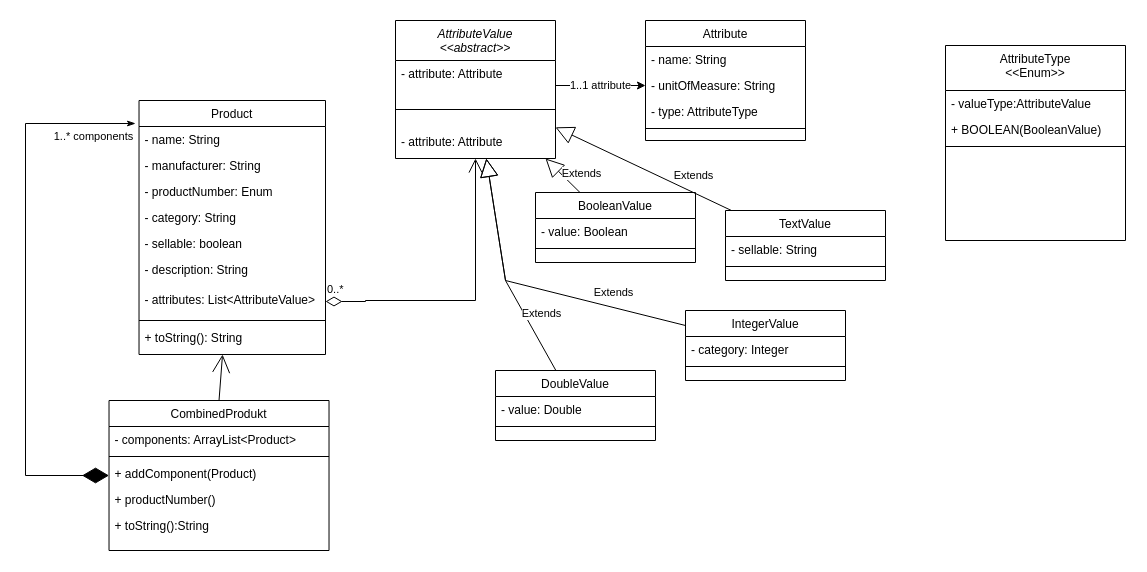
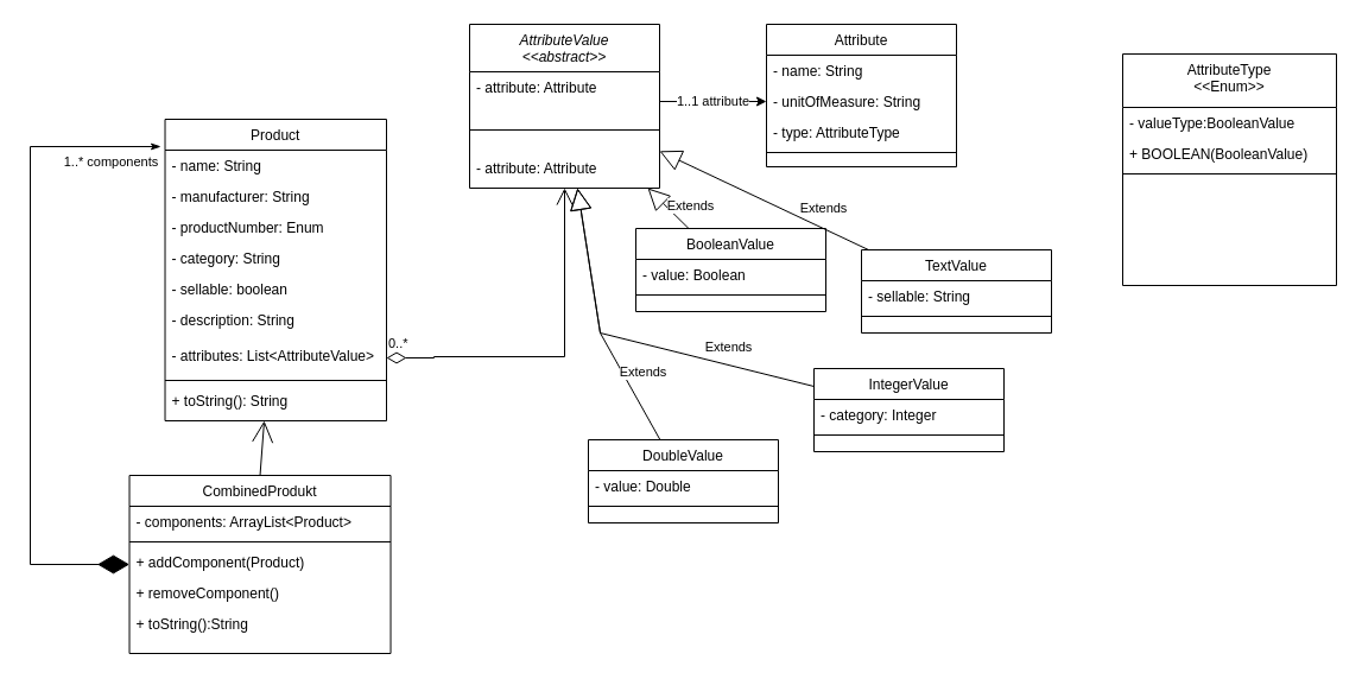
  <mxCell id="0" />
  <mxCell id="1" parent="0" />
  <mxCell id="2" value="CombinedProdukt" style="swimlane;fontStyle=0;align=center;verticalAlign=top;childLayout=stackLayout;horizontal=1;startSize=26;horizontalStack=0;resizeParent=1;resizeLast=0;collapsible=1;marginBottom=0;rounded=0;shadow=0;strokeWidth=1;" parent="1" vertex="1"><mxGeometry x="103.52" y="400" width="220" height="150" as="geometry"><mxRectangle x="550" y="140" width="160" height="26" as="alternateBounds" /></mxGeometry></mxCell>
  <mxCell id="3" value="- components: ArrayList&lt;Product&gt;" style="text;align=left;verticalAlign=top;spacingLeft=4;spacingRight=4;overflow=hidden;rotatable=0;points=[[0,0.5],[1,0.5]];portConstraint=eastwest;" parent="2" vertex="1"><mxGeometry y="26" width="220" height="26" as="geometry" /></mxCell>
  <mxCell id="4" value="" style="line;html=1;strokeWidth=1;align=left;verticalAlign=middle;spacingTop=-1;spacingLeft=3;spacingRight=3;rotatable=0;labelPosition=right;points=[];portConstraint=eastwest;" parent="2" vertex="1"><mxGeometry y="52" width="220" height="8" as="geometry" /></mxCell>
  <mxCell id="5" value="+ addComponent(Product)" style="text;align=left;verticalAlign=top;spacingLeft=4;spacingRight=4;overflow=hidden;rotatable=0;points=[[0,0.5],[1,0.5]];portConstraint=eastwest;" parent="2" vertex="1"><mxGeometry y="60" width="220" height="26" as="geometry" /></mxCell>
- <mxCell id="6" value="+ productNumber()" style="text;align=left;verticalAlign=top;spacingLeft=4;spacingRight=4;overflow=hidden;rotatable=0;points=[[0,0.5],[1,0.5]];portConstraint=eastwest;" parent="2" vertex="1"><mxGeometry y="86" width="220" height="26" as="geometry" /></mxCell>
+ <mxCell id="6" value="+ removeComponent()" style="text;align=left;verticalAlign=top;spacingLeft=4;spacingRight=4;overflow=hidden;rotatable=0;points=[[0,0.5],[1,0.5]];portConstraint=eastwest;" parent="2" vertex="1"><mxGeometry y="86" width="220" height="26" as="geometry" /></mxCell>
  <mxCell id="7" value="+ toString():String" style="text;align=left;verticalAlign=top;spacingLeft=4;spacingRight=4;overflow=hidden;rotatable=0;points=[[0,0.5],[1,0.5]];portConstraint=eastwest;" parent="2" vertex="1"><mxGeometry y="112" width="220" height="26" as="geometry" /></mxCell>
  <mxCell id="8" value="Product" style="swimlane;fontStyle=0;align=center;verticalAlign=top;childLayout=stackLayout;horizontal=1;startSize=26;horizontalStack=0;resizeParent=1;resizeLast=0;collapsible=1;marginBottom=0;rounded=0;shadow=0;strokeWidth=1;" parent="1" vertex="1"><mxGeometry x="133.52" y="100" width="186.48" height="254" as="geometry"><mxRectangle x="550" y="140" width="160" height="26" as="alternateBounds" /></mxGeometry></mxCell>
  <mxCell id="9" value="- name: String" style="text;align=left;verticalAlign=top;spacingLeft=4;spacingRight=4;overflow=hidden;rotatable=0;points=[[0,0.5],[1,0.5]];portConstraint=eastwest;" parent="8" vertex="1"><mxGeometry y="26" width="186.48" height="26" as="geometry" /></mxCell>
  <mxCell id="10" value="- manufacturer: String" style="text;align=left;verticalAlign=top;spacingLeft=4;spacingRight=4;overflow=hidden;rotatable=0;points=[[0,0.5],[1,0.5]];portConstraint=eastwest;rounded=0;shadow=0;html=0;" parent="8" vertex="1"><mxGeometry y="52" width="186.48" height="26" as="geometry" /></mxCell>
  <mxCell id="11" value="- productNumber: Enum" style="text;align=left;verticalAlign=top;spacingLeft=4;spacingRight=4;overflow=hidden;rotatable=0;points=[[0,0.5],[1,0.5]];portConstraint=eastwest;rounded=0;shadow=0;html=0;" parent="8" vertex="1"><mxGeometry y="78" width="186.48" height="26" as="geometry" /></mxCell>
  <mxCell id="12" value="- category: String" style="text;align=left;verticalAlign=top;spacingLeft=4;spacingRight=4;overflow=hidden;rotatable=0;points=[[0,0.5],[1,0.5]];portConstraint=eastwest;rounded=0;shadow=0;html=0;" parent="8" vertex="1"><mxGeometry y="104" width="186.48" height="26" as="geometry" /></mxCell>
  <mxCell id="13" value="- sellable: boolean" style="text;align=left;verticalAlign=top;spacingLeft=4;spacingRight=4;overflow=hidden;rotatable=0;points=[[0,0.5],[1,0.5]];portConstraint=eastwest;rounded=0;shadow=0;html=0;" parent="8" vertex="1"><mxGeometry y="130" width="186.48" height="26" as="geometry" /></mxCell>
  <mxCell id="14" value="- description: String" style="text;align=left;verticalAlign=top;spacingLeft=4;spacingRight=4;overflow=hidden;rotatable=0;points=[[0,0.5],[1,0.5]];portConstraint=eastwest;rounded=0;shadow=0;html=0;" parent="8" vertex="1"><mxGeometry y="156" width="186.48" height="30" as="geometry" /></mxCell>
  <mxCell id="15" value="- attributes: List&lt;AttributeValue&gt;" style="text;align=left;verticalAlign=top;spacingLeft=4;spacingRight=4;overflow=hidden;rotatable=0;points=[[0,0.5],[1,0.5]];portConstraint=eastwest;rounded=0;shadow=0;html=0;" parent="8" vertex="1"><mxGeometry y="186" width="186.48" height="30" as="geometry" /></mxCell>
  <mxCell id="16" value="" style="line;html=1;strokeWidth=1;align=left;verticalAlign=middle;spacingTop=-1;spacingLeft=3;spacingRight=3;rotatable=0;labelPosition=right;points=[];portConstraint=eastwest;" parent="8" vertex="1"><mxGeometry y="216" width="186.48" height="8" as="geometry" /></mxCell>
  <mxCell id="17" value="+ toString(): String" style="text;align=left;verticalAlign=top;spacingLeft=4;spacingRight=4;overflow=hidden;rotatable=0;points=[[0,0.5],[1,0.5]];portConstraint=eastwest;rounded=0;shadow=0;html=0;" parent="8" vertex="1"><mxGeometry y="224" width="186.48" height="30" as="geometry" /></mxCell>
  <mxCell id="18" value="1..* components" style="endArrow=diamondThin;endFill=1;endSize=24;html=1;rounded=0;entryX=0;entryY=0.5;entryDx=0;entryDy=0;edgeStyle=orthogonalEdgeStyle;startArrow=classicThin;startFill=1;" parent="1" target="2" edge="1"><mxGeometry x="-0.846" y="13" width="160" relative="1" as="geometry"><mxPoint x="130" y="123" as="sourcePoint" /><mxPoint x="443.52" y="200" as="targetPoint" /><mxPoint as="offset" /><Array as="points"><mxPoint x="20" y="123" /><mxPoint x="20" y="475" /></Array></mxGeometry></mxCell>
  <mxCell id="19" value="" style="endArrow=open;endSize=16;endFill=0;html=1;rounded=0;strokeWidth=1;exitX=0.5;exitY=0;exitDx=0;exitDy=0;" parent="1" source="2" target="8" edge="1"><mxGeometry width="160" relative="1" as="geometry"><mxPoint x="240" y="370" as="sourcePoint" /><mxPoint x="380" y="310" as="targetPoint" /></mxGeometry></mxCell>
  <mxCell id="20" value="Attribute" style="swimlane;fontStyle=0;align=center;verticalAlign=top;childLayout=stackLayout;horizontal=1;startSize=26;horizontalStack=0;resizeParent=1;resizeLast=0;collapsible=1;marginBottom=0;rounded=0;shadow=0;strokeWidth=1;" parent="1" vertex="1"><mxGeometry x="640" y="20" width="160" height="120" as="geometry"><mxRectangle x="550" y="140" width="160" height="26" as="alternateBounds" /></mxGeometry></mxCell>
  <mxCell id="21" value="- name: String" style="text;align=left;verticalAlign=top;spacingLeft=4;spacingRight=4;overflow=hidden;rotatable=0;points=[[0,0.5],[1,0.5]];portConstraint=eastwest;" parent="20" vertex="1"><mxGeometry y="26" width="160" height="26" as="geometry" /></mxCell>
  <mxCell id="22" value="- unitOfMeasure: String" style="text;align=left;verticalAlign=top;spacingLeft=4;spacingRight=4;overflow=hidden;rotatable=0;points=[[0,0.5],[1,0.5]];portConstraint=eastwest;rounded=0;shadow=0;html=0;" parent="20" vertex="1"><mxGeometry y="52" width="160" height="26" as="geometry" /></mxCell>
  <mxCell id="23" value="- type: AttributeType" style="text;align=left;verticalAlign=top;spacingLeft=4;spacingRight=4;overflow=hidden;rotatable=0;points=[[0,0.5],[1,0.5]];portConstraint=eastwest;rounded=0;shadow=0;html=0;" parent="20" vertex="1"><mxGeometry y="78" width="160" height="26" as="geometry" /></mxCell>
  <mxCell id="24" value="" style="line;html=1;strokeWidth=1;align=left;verticalAlign=middle;spacingTop=-1;spacingLeft=3;spacingRight=3;rotatable=0;labelPosition=right;points=[];portConstraint=eastwest;" parent="20" vertex="1"><mxGeometry y="104" width="160" height="8" as="geometry" /></mxCell>
  <mxCell id="25" value="AttributeValue&#10;&lt;&lt;abstract&gt;&gt;" style="swimlane;fontStyle=2;align=center;verticalAlign=top;childLayout=stackLayout;horizontal=1;startSize=40;horizontalStack=0;resizeParent=1;resizeLast=0;collapsible=1;marginBottom=0;rounded=0;shadow=0;strokeWidth=1;" parent="1" vertex="1"><mxGeometry x="390" y="20" width="160" height="138" as="geometry"><mxRectangle x="550" y="140" width="160" height="26" as="alternateBounds" /></mxGeometry></mxCell>
  <mxCell id="26" value="- attribute: Attribute" style="text;align=left;verticalAlign=top;spacingLeft=4;spacingRight=4;overflow=hidden;rotatable=0;points=[[0,0.5],[1,0.5]];portConstraint=eastwest;" parent="25" vertex="1"><mxGeometry y="40" width="160" height="30" as="geometry" /></mxCell>
  <mxCell id="27" value="" style="line;html=1;strokeWidth=1;align=left;verticalAlign=middle;spacingTop=-1;spacingLeft=3;spacingRight=3;rotatable=0;labelPosition=right;points=[];portConstraint=eastwest;" parent="25" vertex="1"><mxGeometry y="70" width="160" height="38" as="geometry" /></mxCell>
  <mxCell id="28" value="- attribute: Attribute" style="text;align=left;verticalAlign=top;spacingLeft=4;spacingRight=4;overflow=hidden;rotatable=0;points=[[0,0.5],[1,0.5]];portConstraint=eastwest;" vertex="1" parent="25"><mxGeometry y="108" width="160" height="30" as="geometry" /></mxCell>
  <mxCell id="29" value="1..1 attribute" style="endArrow=classic;html=1;rounded=0;entryX=0;entryY=0.5;entryDx=0;entryDy=0;exitX=1;exitY=0.5;exitDx=0;exitDy=0;" parent="1" target="22" edge="1"><mxGeometry width="50" height="50" relative="1" as="geometry"><mxPoint x="550" y="85" as="sourcePoint" /><mxPoint x="430" y="320" as="targetPoint" /></mxGeometry></mxCell>
  <mxCell id="30" value="0..*" style="endArrow=open;html=1;endSize=12;startArrow=diamondThin;startSize=14;startFill=0;edgeStyle=orthogonalEdgeStyle;align=left;verticalAlign=bottom;rounded=0;entryX=0.5;entryY=1;entryDx=0;entryDy=0;" parent="1" source="15" target="25" edge="1"><mxGeometry x="-1" y="3" relative="1" as="geometry"><mxPoint x="410" y="290" as="sourcePoint" /><mxPoint x="480" y="350" as="targetPoint" /><Array as="points"><mxPoint x="360" y="301" /><mxPoint x="360" y="300" /><mxPoint x="470" y="300" /></Array></mxGeometry></mxCell>
  <mxCell id="31" value="BooleanValue" style="swimlane;fontStyle=0;align=center;verticalAlign=top;childLayout=stackLayout;horizontal=1;startSize=26;horizontalStack=0;resizeParent=1;resizeLast=0;collapsible=1;marginBottom=0;rounded=0;shadow=0;strokeWidth=1;" parent="1" vertex="1"><mxGeometry x="530" y="192" width="160" height="70" as="geometry"><mxRectangle x="550" y="140" width="160" height="26" as="alternateBounds" /></mxGeometry></mxCell>
  <mxCell id="32" value="- value: Boolean" style="text;align=left;verticalAlign=top;spacingLeft=4;spacingRight=4;overflow=hidden;rotatable=0;points=[[0,0.5],[1,0.5]];portConstraint=eastwest;rounded=0;shadow=0;html=0;" parent="31" vertex="1"><mxGeometry y="26" width="160" height="26" as="geometry" /></mxCell>
  <mxCell id="33" value="" style="line;html=1;strokeWidth=1;align=left;verticalAlign=middle;spacingTop=-1;spacingLeft=3;spacingRight=3;rotatable=0;labelPosition=right;points=[];portConstraint=eastwest;" parent="31" vertex="1"><mxGeometry y="52" width="160" height="8" as="geometry" /></mxCell>
  <mxCell id="34" value="Extends" style="endArrow=block;endSize=16;endFill=0;html=1;rounded=0;" parent="1" source="31" target="25" edge="1"><mxGeometry x="-0.496" y="-15" width="160" relative="1" as="geometry"><mxPoint x="490" y="170" as="sourcePoint" /><mxPoint x="650" y="170" as="targetPoint" /><mxPoint as="offset" /></mxGeometry></mxCell>
  <mxCell id="35" value="TextValue" style="swimlane;fontStyle=0;align=center;verticalAlign=top;childLayout=stackLayout;horizontal=1;startSize=26;horizontalStack=0;resizeParent=1;resizeLast=0;collapsible=1;marginBottom=0;rounded=0;shadow=0;strokeWidth=1;" parent="1" vertex="1"><mxGeometry x="720" y="210" width="160" height="70" as="geometry"><mxRectangle x="550" y="140" width="160" height="26" as="alternateBounds" /></mxGeometry></mxCell>
  <mxCell id="36" value="- sellable: String" style="text;align=left;verticalAlign=top;spacingLeft=4;spacingRight=4;overflow=hidden;rotatable=0;points=[[0,0.5],[1,0.5]];portConstraint=eastwest;rounded=0;shadow=0;html=0;" parent="35" vertex="1"><mxGeometry y="26" width="160" height="26" as="geometry" /></mxCell>
  <mxCell id="37" value="" style="line;html=1;strokeWidth=1;align=left;verticalAlign=middle;spacingTop=-1;spacingLeft=3;spacingRight=3;rotatable=0;labelPosition=right;points=[];portConstraint=eastwest;" parent="35" vertex="1"><mxGeometry y="52" width="160" height="8" as="geometry" /></mxCell>
  <mxCell id="38" value="Extends" style="endArrow=block;endSize=16;endFill=0;html=1;rounded=0;" parent="1" source="35" target="25" edge="1"><mxGeometry x="-0.496" y="-15" width="160" relative="1" as="geometry"><mxPoint x="583.704" y="190" as="sourcePoint" /><mxPoint x="542.222" y="150" as="targetPoint" /><mxPoint as="offset" /></mxGeometry></mxCell>
  <mxCell id="39" value="DoubleValue" style="swimlane;fontStyle=0;align=center;verticalAlign=top;childLayout=stackLayout;horizontal=1;startSize=26;horizontalStack=0;resizeParent=1;resizeLast=0;collapsible=1;marginBottom=0;rounded=0;shadow=0;strokeWidth=1;" parent="1" vertex="1"><mxGeometry x="490" y="370" width="160" height="70" as="geometry"><mxRectangle x="550" y="140" width="160" height="26" as="alternateBounds" /></mxGeometry></mxCell>
  <mxCell id="40" value="- value: Double" style="text;align=left;verticalAlign=top;spacingLeft=4;spacingRight=4;overflow=hidden;rotatable=0;points=[[0,0.5],[1,0.5]];portConstraint=eastwest;rounded=0;shadow=0;html=0;" parent="39" vertex="1"><mxGeometry y="26" width="160" height="26" as="geometry" /></mxCell>
  <mxCell id="41" value="" style="line;html=1;strokeWidth=1;align=left;verticalAlign=middle;spacingTop=-1;spacingLeft=3;spacingRight=3;rotatable=0;labelPosition=right;points=[];portConstraint=eastwest;" parent="39" vertex="1"><mxGeometry y="52" width="160" height="8" as="geometry" /></mxCell>
  <mxCell id="42" value="Extends" style="endArrow=block;endSize=16;endFill=0;html=1;rounded=0;" parent="1" source="39" target="25" edge="1"><mxGeometry x="-0.496" y="-15" width="160" relative="1" as="geometry"><mxPoint x="710" y="190.161" as="sourcePoint" /><mxPoint x="560" y="124.839" as="targetPoint" /><mxPoint as="offset" /><Array as="points"><mxPoint x="500" y="280" /></Array></mxGeometry></mxCell>
  <mxCell id="43" value="IntegerValue" style="swimlane;fontStyle=0;align=center;verticalAlign=top;childLayout=stackLayout;horizontal=1;startSize=26;horizontalStack=0;resizeParent=1;resizeLast=0;collapsible=1;marginBottom=0;rounded=0;shadow=0;strokeWidth=1;" parent="1" vertex="1"><mxGeometry x="680" y="310" width="160" height="70" as="geometry"><mxRectangle x="550" y="140" width="160" height="26" as="alternateBounds" /></mxGeometry></mxCell>
  <mxCell id="44" value="- category: Integer" style="text;align=left;verticalAlign=top;spacingLeft=4;spacingRight=4;overflow=hidden;rotatable=0;points=[[0,0.5],[1,0.5]];portConstraint=eastwest;rounded=0;shadow=0;html=0;" parent="43" vertex="1"><mxGeometry y="26" width="160" height="26" as="geometry" /></mxCell>
  <mxCell id="45" value="" style="line;html=1;strokeWidth=1;align=left;verticalAlign=middle;spacingTop=-1;spacingLeft=3;spacingRight=3;rotatable=0;labelPosition=right;points=[];portConstraint=eastwest;" parent="43" vertex="1"><mxGeometry y="52" width="160" height="8" as="geometry" /></mxCell>
  <mxCell id="46" value="Extends" style="endArrow=block;endSize=16;endFill=0;html=1;rounded=0;" parent="1" source="43" target="25" edge="1"><mxGeometry x="-0.496" y="-15" width="160" relative="1" as="geometry"><mxPoint x="566.792" y="320" as="sourcePoint" /><mxPoint x="502.642" y="150" as="targetPoint" /><mxPoint as="offset" /><Array as="points"><mxPoint x="500" y="280" /></Array></mxGeometry></mxCell>
  <mxCell id="47" value="AttributeType&#10;&lt;&lt;Enum&gt;&gt;" style="swimlane;fontStyle=0;align=center;verticalAlign=top;childLayout=stackLayout;horizontal=1;startSize=45;horizontalStack=0;resizeParent=1;resizeLast=0;collapsible=1;marginBottom=0;rounded=0;shadow=0;strokeWidth=1;" parent="1" vertex="1"><mxGeometry x="940" y="45" width="180" height="195" as="geometry"><mxRectangle x="550" y="140" width="160" height="26" as="alternateBounds" /></mxGeometry></mxCell>
- <mxCell id="48" value="- valueType:AttributeValue" style="text;align=left;verticalAlign=top;spacingLeft=4;spacingRight=4;overflow=hidden;rotatable=0;points=[[0,0.5],[1,0.5]];portConstraint=eastwest;rounded=0;shadow=0;html=0;" parent="47" vertex="1"><mxGeometry y="45" width="180" height="26" as="geometry" /></mxCell>
+ <mxCell id="48" value="- valueType:BooleanValue" style="text;align=left;verticalAlign=top;spacingLeft=4;spacingRight=4;overflow=hidden;rotatable=0;points=[[0,0.5],[1,0.5]];portConstraint=eastwest;rounded=0;shadow=0;html=0;" parent="47" vertex="1"><mxGeometry y="45" width="180" height="26" as="geometry" /></mxCell>
  <mxCell id="49" value="+ BOOLEAN(BooleanValue)" style="text;align=left;verticalAlign=top;spacingLeft=4;spacingRight=4;overflow=hidden;rotatable=0;points=[[0,0.5],[1,0.5]];portConstraint=eastwest;rounded=0;shadow=0;html=0;" parent="47" vertex="1"><mxGeometry y="71" width="180" height="26" as="geometry" /></mxCell>
  <mxCell id="50" value="" style="line;html=1;strokeWidth=1;align=left;verticalAlign=middle;spacingTop=-1;spacingLeft=3;spacingRight=3;rotatable=0;labelPosition=right;points=[];portConstraint=eastwest;" parent="47" vertex="1"><mxGeometry y="97" width="180" height="8" as="geometry" /></mxCell>
